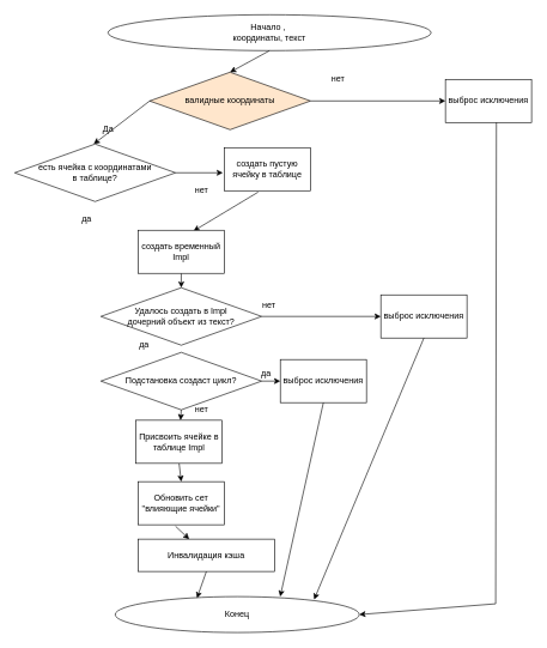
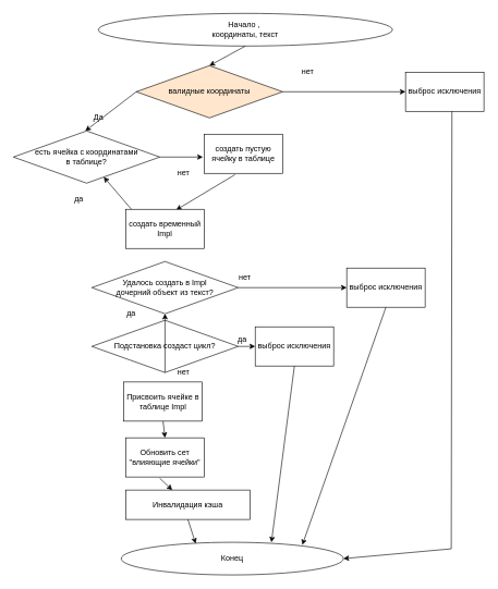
  <mxCell id="0" />
  <mxCell id="1" parent="0" />
  <mxCell id="2" value="Начало ,&amp;nbsp;&lt;br&gt;координаты, текст" style="ellipse;whiteSpace=wrap;html=1;" vertex="1" parent="1"><mxGeometry x="150" y="20" width="450" height="50" as="geometry" /></mxCell>
  <mxCell id="3" value="валидные координаты" style="rhombus;whiteSpace=wrap;html=1;fillColor=#ffe6cc;" vertex="1" parent="1"><mxGeometry x="208" y="100" width="224" height="80" as="geometry" /></mxCell>
  <mxCell id="4" value="" style="endArrow=classic;html=1;rounded=0;exitX=0.5;exitY=1;exitDx=0;exitDy=0;entryX=0.5;entryY=0;entryDx=0;entryDy=0;" edge="1" parent="1" source="2" target="3"><mxGeometry width="50" height="50" relative="1" as="geometry"><mxPoint x="340" y="130" as="sourcePoint" /><mxPoint x="390" y="80" as="targetPoint" /></mxGeometry></mxCell>
  <mxCell id="5" value="нет" style="text;html=1;align=center;verticalAlign=middle;resizable=0;points=[];autosize=1;strokeColor=none;fillColor=none;" vertex="1" parent="1"><mxGeometry x="450" y="95" width="40" height="30" as="geometry" /></mxCell>
  <mxCell id="6" value="выброс исключения" style="rounded=0;whiteSpace=wrap;html=1;" vertex="1" parent="1"><mxGeometry x="620" y="110" width="120" height="60" as="geometry" /></mxCell>
  <mxCell id="7" value="" style="endArrow=classic;html=1;rounded=0;exitX=1;exitY=0.5;exitDx=0;exitDy=0;entryX=0;entryY=0.5;entryDx=0;entryDy=0;" edge="1" parent="1" source="3" target="6"><mxGeometry width="50" height="50" relative="1" as="geometry"><mxPoint x="300" y="400" as="sourcePoint" /><mxPoint x="350" y="350" as="targetPoint" /></mxGeometry></mxCell>
- <mxCell id="8" value="Конец" style="ellipse;whiteSpace=wrap;html=1;" vertex="1" parent="1"><mxGeometry x="160" y="830" width="340" height="50" as="geometry" /></mxCell>
+ <mxCell id="8" value="Конец" style="ellipse;whiteSpace=wrap;html=1;" vertex="1" parent="1"><mxGeometry x="185" y="830" width="340" height="50" as="geometry" /></mxCell>
  <mxCell id="9" value="" style="endArrow=classic;html=1;rounded=0;exitX=0.592;exitY=1;exitDx=0;exitDy=0;exitPerimeter=0;entryX=1;entryY=0.5;entryDx=0;entryDy=0;" edge="1" parent="1" source="6" target="8"><mxGeometry width="50" height="50" relative="1" as="geometry"><mxPoint x="300" y="410" as="sourcePoint" /><mxPoint x="350" y="360" as="targetPoint" /><Array as="points"><mxPoint x="690" y="840" /></Array></mxGeometry></mxCell>
  <mxCell id="10" value="" style="endArrow=classic;html=1;rounded=0;exitX=0;exitY=0.5;exitDx=0;exitDy=0;" edge="1" parent="1" source="3"><mxGeometry width="50" height="50" relative="1" as="geometry"><mxPoint x="300" y="410" as="sourcePoint" /><mxPoint x="130" y="200" as="targetPoint" /></mxGeometry></mxCell>
  <mxCell id="11" value="Да" style="text;html=1;align=center;verticalAlign=middle;resizable=0;points=[];autosize=1;strokeColor=none;fillColor=none;" vertex="1" parent="1"><mxGeometry x="130" y="165" width="40" height="30" as="geometry" /></mxCell>
  <mxCell id="12" value="выброс исключения" style="rounded=0;whiteSpace=wrap;html=1;" vertex="1" parent="1"><mxGeometry x="530" y="410" width="120" height="60" as="geometry" /></mxCell>
  <mxCell id="13" value="" style="endArrow=classic;html=1;rounded=0;exitX=0.433;exitY=1.033;exitDx=0;exitDy=0;exitPerimeter=0;" edge="1" parent="1" source="36" target="37"><mxGeometry width="50" height="50" relative="1" as="geometry"><mxPoint x="169" y="780" as="sourcePoint" /><mxPoint x="350" y="560" as="targetPoint" /></mxGeometry></mxCell>
  <mxCell id="14" value="" style="endArrow=classic;html=1;rounded=0;exitX=1;exitY=0.5;exitDx=0;exitDy=0;entryX=0;entryY=0.5;entryDx=0;entryDy=0;" edge="1" parent="1" source="26" target="12"><mxGeometry width="50" height="50" relative="1" as="geometry"><mxPoint x="419" y="625" as="sourcePoint" /><mxPoint x="350" y="560" as="targetPoint" /></mxGeometry></mxCell>
  <mxCell id="15" value="" style="endArrow=classic;html=1;rounded=0;exitX=0.5;exitY=1;exitDx=0;exitDy=0;entryX=0.5;entryY=0;entryDx=0;entryDy=0;" edge="1" parent="1" source="33" target="36"><mxGeometry width="50" height="50" relative="1" as="geometry"><mxPoint x="229" y="625" as="sourcePoint" /><mxPoint x="160" y="721.02" as="targetPoint" /></mxGeometry></mxCell>
  <mxCell id="16" value="" style="endArrow=classic;html=1;rounded=0;exitX=0.392;exitY=1.033;exitDx=0;exitDy=0;exitPerimeter=0;entryX=0.642;entryY=0.017;entryDx=0;entryDy=0;entryPerimeter=0;" edge="1" parent="1" source="24" target="25"><mxGeometry width="50" height="50" relative="1" as="geometry"><mxPoint x="240" y="400" as="sourcePoint" /><mxPoint x="260" y="320" as="targetPoint" /><Array as="points" /></mxGeometry></mxCell>
  <mxCell id="17" value="нет" style="text;html=1;align=center;verticalAlign=middle;resizable=0;points=[];autosize=1;strokeColor=none;fillColor=none;" vertex="1" parent="1"><mxGeometry x="354" y="410" width="40" height="30" as="geometry" /></mxCell>
  <mxCell id="18" value="" style="endArrow=classic;html=1;rounded=0;exitX=0.5;exitY=1;exitDx=0;exitDy=0;entryX=0.815;entryY=0.08;entryDx=0;entryDy=0;entryPerimeter=0;" edge="1" parent="1" source="12" target="8"><mxGeometry width="50" height="50" relative="1" as="geometry"><mxPoint x="300" y="510" as="sourcePoint" /><mxPoint x="350" y="460" as="targetPoint" /></mxGeometry></mxCell>
- <mxCell id="19" value="" style="endArrow=classic;html=1;rounded=0;exitX=0.5;exitY=1;exitDx=0;exitDy=0;entryX=0.5;entryY=0;entryDx=0;entryDy=0;" edge="1" parent="1" source="25" target="26"><mxGeometry width="50" height="50" relative="1" as="geometry"><mxPoint x="344" y="495" as="sourcePoint" /><mxPoint x="324" y="585" as="targetPoint" /></mxGeometry></mxCell>
+ <mxCell id="19" value="" style="endArrow=classic;html=1;rounded=0;exitX=0.5;exitY=1;exitDx=0;exitDy=0;" edge="1" parent="1" source="25" target="20"><mxGeometry width="50" height="50" relative="1" as="geometry"><mxPoint x="344" y="495" as="sourcePoint" /><mxPoint x="324" y="585" as="targetPoint" /></mxGeometry></mxCell>
  <mxCell id="20" value="есть ячейка с координатами&lt;br&gt;в таблице?" style="rhombus;whiteSpace=wrap;html=1;" vertex="1" parent="1"><mxGeometry x="20" y="200" width="224" height="80" as="geometry" /></mxCell>
  <mxCell id="21" value="да" style="text;html=1;align=center;verticalAlign=middle;resizable=0;points=[];autosize=1;strokeColor=none;fillColor=none;" vertex="1" parent="1"><mxGeometry x="100" y="290" width="40" height="30" as="geometry" /></mxCell>
  <mxCell id="22" value="" style="endArrow=classic;html=1;rounded=0;exitX=1;exitY=0.5;exitDx=0;exitDy=0;" edge="1" parent="1" source="20"><mxGeometry width="50" height="50" relative="1" as="geometry"><mxPoint x="300" y="610" as="sourcePoint" /><mxPoint x="310" y="240" as="targetPoint" /></mxGeometry></mxCell>
  <mxCell id="23" value="нет" style="text;html=1;align=center;verticalAlign=middle;resizable=0;points=[];autosize=1;strokeColor=none;fillColor=none;" vertex="1" parent="1"><mxGeometry x="260" y="250" width="40" height="30" as="geometry" /></mxCell>
  <mxCell id="24" value="создать пустую ячейку в таблице" style="rounded=0;whiteSpace=wrap;html=1;" vertex="1" parent="1"><mxGeometry x="312" y="205" width="120" height="60" as="geometry" /></mxCell>
  <mxCell id="25" value="создать временный Impl" style="rounded=0;whiteSpace=wrap;html=1;" vertex="1" parent="1"><mxGeometry x="192" y="320" width="120" height="60" as="geometry" /></mxCell>
  <mxCell id="26" value="Удалось создать в Impl&lt;br&gt;дочерний объект из текст?" style="rhombus;whiteSpace=wrap;html=1;" vertex="1" parent="1"><mxGeometry x="140" y="400" width="224" height="80" as="geometry" /></mxCell>
  <mxCell id="27" value="Подстановка создаст цикл?" style="rhombus;whiteSpace=wrap;html=1;" vertex="1" parent="1"><mxGeometry x="140" y="490" width="224" height="80" as="geometry" /></mxCell>
  <mxCell id="28" value="выброс исключения" style="rounded=0;whiteSpace=wrap;html=1;" vertex="1" parent="1"><mxGeometry x="390" y="500" width="120" height="60" as="geometry" /></mxCell>
  <mxCell id="29" value="" style="endArrow=classic;html=1;rounded=0;exitX=1;exitY=0.5;exitDx=0;exitDy=0;entryX=0;entryY=0.5;entryDx=0;entryDy=0;" edge="1" parent="1" source="27" target="28"><mxGeometry width="50" height="50" relative="1" as="geometry"><mxPoint x="300" y="640" as="sourcePoint" /><mxPoint x="350" y="590" as="targetPoint" /></mxGeometry></mxCell>
  <mxCell id="30" value="да" style="text;html=1;align=center;verticalAlign=middle;resizable=0;points=[];autosize=1;strokeColor=none;fillColor=none;" vertex="1" parent="1"><mxGeometry x="350" y="505" width="40" height="30" as="geometry" /></mxCell>
  <mxCell id="31" value="" style="endArrow=classic;html=1;rounded=0;exitX=0.5;exitY=1;exitDx=0;exitDy=0;entryX=0.676;entryY=0;entryDx=0;entryDy=0;entryPerimeter=0;" edge="1" parent="1" source="28" target="8"><mxGeometry width="50" height="50" relative="1" as="geometry"><mxPoint x="300" y="640" as="sourcePoint" /><mxPoint x="350" y="590" as="targetPoint" /></mxGeometry></mxCell>
  <mxCell id="32" value="да" style="text;html=1;align=center;verticalAlign=middle;resizable=0;points=[];autosize=1;strokeColor=none;fillColor=none;" vertex="1" parent="1"><mxGeometry x="180" y="465" width="40" height="30" as="geometry" /></mxCell>
  <mxCell id="33" value="Присвоить ячейке в таблице Impl" style="rounded=0;whiteSpace=wrap;html=1;" vertex="1" parent="1"><mxGeometry x="189" y="584.5" width="120" height="60" as="geometry" /></mxCell>
- <mxCell id="34" value="" style="endArrow=classic;html=1;rounded=0;exitX=0.5;exitY=1;exitDx=0;exitDy=0;" edge="1" parent="1" source="27" target="33"><mxGeometry width="50" height="50" relative="1" as="geometry"><mxPoint x="300" y="630" as="sourcePoint" /><mxPoint x="350" y="580" as="targetPoint" /></mxGeometry></mxCell>
+ <mxCell id="34" value="" style="endArrow=classic;html=1;rounded=0;exitX=0.5;exitY=1;exitDx=0;exitDy=0;" edge="1" parent="1" source="27" target="26"><mxGeometry width="50" height="50" relative="1" as="geometry"><mxPoint x="300" y="630" as="sourcePoint" /><mxPoint x="350" y="580" as="targetPoint" /></mxGeometry></mxCell>
  <mxCell id="35" value="нет" style="text;html=1;align=center;verticalAlign=middle;resizable=0;points=[];autosize=1;strokeColor=none;fillColor=none;" vertex="1" parent="1"><mxGeometry x="260" y="555" width="40" height="30" as="geometry" /></mxCell>
  <mxCell id="36" value="Обновить сет &quot;влияющие ячейки&quot;" style="rounded=0;whiteSpace=wrap;html=1;" vertex="1" parent="1"><mxGeometry x="192" y="670" width="120" height="60" as="geometry" /></mxCell>
  <mxCell id="37" value="Инвалидация кэша" style="rounded=0;whiteSpace=wrap;html=1;" vertex="1" parent="1"><mxGeometry x="192" y="750" width="190" height="45" as="geometry" /></mxCell>
  <mxCell id="38" value="" style="endArrow=classic;html=1;rounded=0;exitX=0.5;exitY=1;exitDx=0;exitDy=0;entryX=0.335;entryY=0.04;entryDx=0;entryDy=0;entryPerimeter=0;" edge="1" parent="1" source="37" target="8"><mxGeometry width="50" height="50" relative="1" as="geometry"><mxPoint x="300" y="640" as="sourcePoint" /><mxPoint x="350" y="590" as="targetPoint" /></mxGeometry></mxCell>
